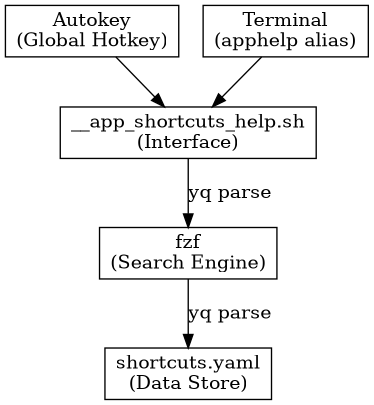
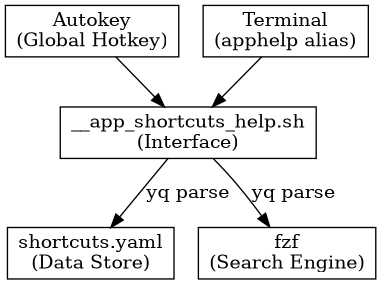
  digraph {
    rankdir=TB
    node [shape=box]
    n1 [label="shortcuts.yaml\n(Data Store)"]
    n2 [label="__app_shortcuts_help.sh\n(Interface)"]
    n3 [label="fzf\n(Search Engine)"]
    n4 [label="Autokey\n(Global Hotkey)"]
    n5 [label="Terminal\n(apphelp alias)"]
-   n3 -> n1 [label="yq parse"]
+   n2 -> n1 [label="yq parse"]
    n2 -> n3 [label="yq parse"]
    n4 -> n2
    n5 -> n2
  }
